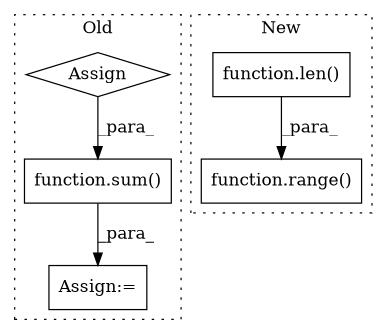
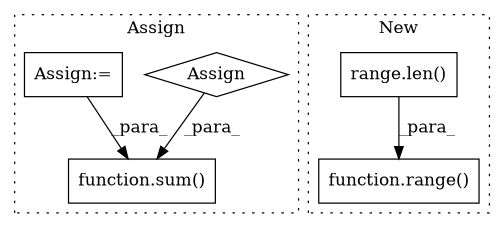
  digraph {
    node [a=75 l="4,1" shape=box]
    n1 [label="function.sum()" s="3950,4003"]
    n2 [a=106 l=49 label=Assign s=3954 shape=diamond]
    n3 [a=68 l=3 label="Assign:=" s=3947]
-   n4 [label="function.len()" s="4319,4335"]
+   n4 [label="range.len()" s="4319,4335"]
    n5 [l="6,1" label="function.range()" s="4313,4336"]
    subgraph cluster_1 {
-     label=Old
+     label=Assign
      style=dotted
      n1
      n2
      n3
    }
    subgraph cluster_2 {
      label=New
      style=dotted
      n4
      n5
    }
-   n1 -> n3 [label=_para_]
+   n3 -> n1 [label=_para_]
    n2 -> n1 [label=_para_]
    n4 -> n5 [label=_para_]
  }
